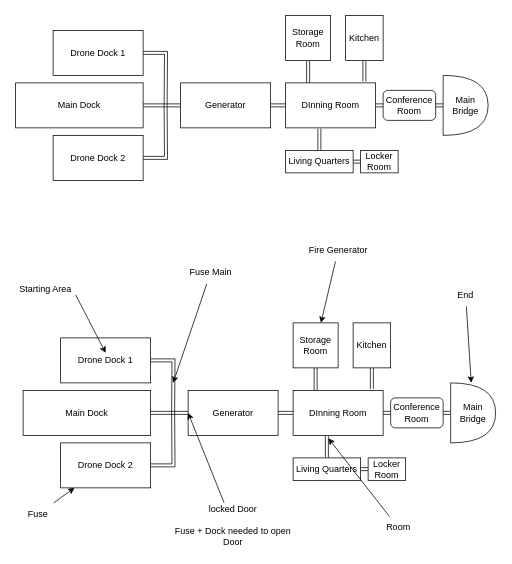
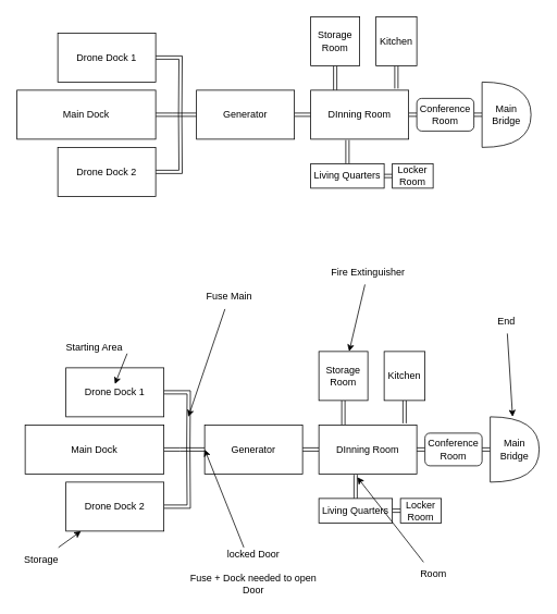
  <mxCell id="0" />
  <mxCell id="1" parent="0" />
  <mxCell id="2" style="edgeStyle=orthogonalEdgeStyle;shape=link;rounded=0;orthogonalLoop=1;jettySize=auto;html=1;" edge="1" parent="1" source="3"><mxGeometry relative="1" as="geometry"><mxPoint x="220" y="140" as="targetPoint" /></mxGeometry></mxCell>
  <mxCell id="3" value="Drone Dock 1" style="rounded=0;whiteSpace=wrap;html=1;" vertex="1" parent="1"><mxGeometry x="70" y="40" width="120" height="60" as="geometry" /></mxCell>
  <mxCell id="4" style="edgeStyle=orthogonalEdgeStyle;shape=link;rounded=0;orthogonalLoop=1;jettySize=auto;html=1;" edge="1" parent="1" source="5"><mxGeometry relative="1" as="geometry"><mxPoint x="220" y="140" as="targetPoint" /></mxGeometry></mxCell>
  <mxCell id="5" value="Drone Dock 2" style="rounded=0;whiteSpace=wrap;html=1;" vertex="1" parent="1"><mxGeometry x="70" y="180" width="120" height="60" as="geometry" /></mxCell>
  <mxCell id="6" style="edgeStyle=orthogonalEdgeStyle;shape=link;rounded=0;orthogonalLoop=1;jettySize=auto;html=1;" edge="1" parent="1" source="7"><mxGeometry relative="1" as="geometry"><mxPoint x="220" y="140" as="targetPoint" /></mxGeometry></mxCell>
  <mxCell id="7" value="Main Dock" style="whiteSpace=wrap;html=1;" vertex="1" parent="1"><mxGeometry x="20" y="110" width="170" height="60" as="geometry" /></mxCell>
  <mxCell id="8" style="edgeStyle=orthogonalEdgeStyle;shape=link;rounded=0;orthogonalLoop=1;jettySize=auto;html=1;exitX=0;exitY=0.5;exitDx=0;exitDy=0;" edge="1" parent="1" source="10"><mxGeometry relative="1" as="geometry"><mxPoint x="220" y="140" as="targetPoint" /></mxGeometry></mxCell>
  <mxCell id="9" style="edgeStyle=orthogonalEdgeStyle;shape=link;rounded=0;orthogonalLoop=1;jettySize=auto;html=1;exitX=1;exitY=0.5;exitDx=0;exitDy=0;entryX=0;entryY=0.5;entryDx=0;entryDy=0;" edge="1" parent="1" source="10" target="18"><mxGeometry relative="1" as="geometry" /></mxCell>
  <mxCell id="10" value="Generator" style="rounded=0;whiteSpace=wrap;html=1;" vertex="1" parent="1"><mxGeometry x="240" y="110" width="120" height="60" as="geometry" /></mxCell>
  <mxCell id="11" style="edgeStyle=orthogonalEdgeStyle;shape=link;rounded=0;orthogonalLoop=1;jettySize=auto;html=1;exitX=0.5;exitY=1;exitDx=0;exitDy=0;entryX=0.25;entryY=0;entryDx=0;entryDy=0;" edge="1" parent="1" source="12" target="18"><mxGeometry relative="1" as="geometry" /></mxCell>
  <mxCell id="12" value="Storage Room" style="rounded=0;whiteSpace=wrap;html=1;" vertex="1" parent="1"><mxGeometry x="380" y="20" width="60" height="60" as="geometry" /></mxCell>
  <mxCell id="13" style="edgeStyle=orthogonalEdgeStyle;shape=link;rounded=0;orthogonalLoop=1;jettySize=auto;html=1;exitX=1;exitY=0.5;exitDx=0;exitDy=0;entryX=0;entryY=0.5;entryDx=0;entryDy=0;" edge="1" parent="1" source="15" target="16"><mxGeometry relative="1" as="geometry" /></mxCell>
  <mxCell id="14" style="edgeStyle=orthogonalEdgeStyle;shape=link;rounded=0;orthogonalLoop=1;jettySize=auto;html=1;exitX=0.5;exitY=0;exitDx=0;exitDy=0;entryX=0.375;entryY=1.017;entryDx=0;entryDy=0;entryPerimeter=0;" edge="1" parent="1" source="15" target="18"><mxGeometry relative="1" as="geometry" /></mxCell>
  <mxCell id="15" value="Living Quarters" style="rounded=0;whiteSpace=wrap;html=1;" vertex="1" parent="1"><mxGeometry x="380" y="200" width="90" height="30" as="geometry" /></mxCell>
  <mxCell id="16" value="Locker Room" style="rounded=0;whiteSpace=wrap;html=1;" vertex="1" parent="1"><mxGeometry x="480" y="200" width="50" height="30" as="geometry" /></mxCell>
  <mxCell id="17" style="edgeStyle=orthogonalEdgeStyle;shape=link;rounded=0;orthogonalLoop=1;jettySize=auto;html=1;exitX=1;exitY=0.5;exitDx=0;exitDy=0;entryX=0;entryY=0.5;entryDx=0;entryDy=0;" edge="1" parent="1" source="18" target="22"><mxGeometry relative="1" as="geometry" /></mxCell>
  <mxCell id="18" value="DInning Room" style="rounded=0;whiteSpace=wrap;html=1;" vertex="1" parent="1"><mxGeometry x="380" y="110" width="120" height="60" as="geometry" /></mxCell>
  <mxCell id="19" style="edgeStyle=orthogonalEdgeStyle;shape=link;rounded=0;orthogonalLoop=1;jettySize=auto;html=1;exitX=0.5;exitY=1;exitDx=0;exitDy=0;entryX=0.875;entryY=-0.033;entryDx=0;entryDy=0;entryPerimeter=0;" edge="1" parent="1" source="20" target="18"><mxGeometry relative="1" as="geometry" /></mxCell>
  <mxCell id="20" value="Kitchen" style="rounded=0;whiteSpace=wrap;html=1;" vertex="1" parent="1"><mxGeometry x="460" y="20" width="50" height="60" as="geometry" /></mxCell>
  <mxCell id="21" style="edgeStyle=orthogonalEdgeStyle;shape=link;rounded=0;orthogonalLoop=1;jettySize=auto;html=1;exitX=1;exitY=0.5;exitDx=0;exitDy=0;entryX=0;entryY=0.5;entryDx=0;entryDy=0;entryPerimeter=0;" edge="1" parent="1" source="22" target="23"><mxGeometry relative="1" as="geometry" /></mxCell>
  <mxCell id="22" value="Conference Room" style="rounded=1;whiteSpace=wrap;html=1;" vertex="1" parent="1"><mxGeometry x="510" y="120" width="70" height="40" as="geometry" /></mxCell>
  <mxCell id="23" value="Main Bridge" style="shape=or;whiteSpace=wrap;html=1;" vertex="1" parent="1"><mxGeometry x="590" y="100" width="60" height="80" as="geometry" /></mxCell>
  <mxCell id="24" style="edgeStyle=orthogonalEdgeStyle;shape=link;rounded=0;orthogonalLoop=1;jettySize=auto;html=1;" edge="1" parent="1" source="25"><mxGeometry relative="1" as="geometry"><mxPoint x="230" y="550" as="targetPoint" /></mxGeometry></mxCell>
  <mxCell id="25" value="Drone Dock 1" style="rounded=0;whiteSpace=wrap;html=1;" vertex="1" parent="1"><mxGeometry x="80" y="450" width="120" height="60" as="geometry" /></mxCell>
  <mxCell id="26" style="edgeStyle=orthogonalEdgeStyle;shape=link;rounded=0;orthogonalLoop=1;jettySize=auto;html=1;" edge="1" parent="1" source="27"><mxGeometry relative="1" as="geometry"><mxPoint x="230" y="550" as="targetPoint" /></mxGeometry></mxCell>
  <mxCell id="27" value="Drone Dock 2" style="rounded=0;whiteSpace=wrap;html=1;" vertex="1" parent="1"><mxGeometry x="80" y="590" width="120" height="60" as="geometry" /></mxCell>
  <mxCell id="28" style="edgeStyle=orthogonalEdgeStyle;shape=link;rounded=0;orthogonalLoop=1;jettySize=auto;html=1;" edge="1" parent="1" source="29"><mxGeometry relative="1" as="geometry"><mxPoint x="230" y="550" as="targetPoint" /></mxGeometry></mxCell>
  <mxCell id="29" value="Main Dock" style="whiteSpace=wrap;html=1;" vertex="1" parent="1"><mxGeometry x="30" y="520" width="170" height="60" as="geometry" /></mxCell>
  <mxCell id="30" style="edgeStyle=orthogonalEdgeStyle;shape=link;rounded=0;orthogonalLoop=1;jettySize=auto;html=1;exitX=0;exitY=0.5;exitDx=0;exitDy=0;" edge="1" parent="1" source="32"><mxGeometry relative="1" as="geometry"><mxPoint x="230" y="550" as="targetPoint" /></mxGeometry></mxCell>
  <mxCell id="31" style="edgeStyle=orthogonalEdgeStyle;shape=link;rounded=0;orthogonalLoop=1;jettySize=auto;html=1;exitX=1;exitY=0.5;exitDx=0;exitDy=0;entryX=0;entryY=0.5;entryDx=0;entryDy=0;" edge="1" parent="1" source="32" target="40"><mxGeometry relative="1" as="geometry" /></mxCell>
  <mxCell id="32" value="Generator" style="rounded=0;whiteSpace=wrap;html=1;" vertex="1" parent="1"><mxGeometry x="250" y="520" width="120" height="60" as="geometry" /></mxCell>
  <mxCell id="33" style="edgeStyle=orthogonalEdgeStyle;shape=link;rounded=0;orthogonalLoop=1;jettySize=auto;html=1;exitX=0.5;exitY=1;exitDx=0;exitDy=0;entryX=0.25;entryY=0;entryDx=0;entryDy=0;" edge="1" parent="1" source="34" target="40"><mxGeometry relative="1" as="geometry" /></mxCell>
  <mxCell id="34" value="Storage Room" style="rounded=0;whiteSpace=wrap;html=1;" vertex="1" parent="1"><mxGeometry x="390" y="430" width="60" height="60" as="geometry" /></mxCell>
  <mxCell id="35" style="edgeStyle=orthogonalEdgeStyle;shape=link;rounded=0;orthogonalLoop=1;jettySize=auto;html=1;exitX=1;exitY=0.5;exitDx=0;exitDy=0;entryX=0;entryY=0.5;entryDx=0;entryDy=0;" edge="1" parent="1" source="37" target="38"><mxGeometry relative="1" as="geometry" /></mxCell>
  <mxCell id="36" style="edgeStyle=orthogonalEdgeStyle;shape=link;rounded=0;orthogonalLoop=1;jettySize=auto;html=1;exitX=0.5;exitY=0;exitDx=0;exitDy=0;entryX=0.375;entryY=1.017;entryDx=0;entryDy=0;entryPerimeter=0;" edge="1" parent="1" source="37" target="40"><mxGeometry relative="1" as="geometry" /></mxCell>
  <mxCell id="37" value="Living Quarters" style="rounded=0;whiteSpace=wrap;html=1;" vertex="1" parent="1"><mxGeometry x="390" y="610" width="90" height="30" as="geometry" /></mxCell>
  <mxCell id="38" value="Locker Room" style="rounded=0;whiteSpace=wrap;html=1;" vertex="1" parent="1"><mxGeometry x="490" y="610" width="50" height="30" as="geometry" /></mxCell>
  <mxCell id="39" style="edgeStyle=orthogonalEdgeStyle;shape=link;rounded=0;orthogonalLoop=1;jettySize=auto;html=1;exitX=1;exitY=0.5;exitDx=0;exitDy=0;entryX=0;entryY=0.5;entryDx=0;entryDy=0;" edge="1" parent="1" source="40" target="44"><mxGeometry relative="1" as="geometry" /></mxCell>
  <mxCell id="40" value="DInning Room" style="rounded=0;whiteSpace=wrap;html=1;" vertex="1" parent="1"><mxGeometry x="390" y="520" width="120" height="60" as="geometry" /></mxCell>
  <mxCell id="41" style="edgeStyle=orthogonalEdgeStyle;shape=link;rounded=0;orthogonalLoop=1;jettySize=auto;html=1;exitX=0.5;exitY=1;exitDx=0;exitDy=0;entryX=0.875;entryY=-0.033;entryDx=0;entryDy=0;entryPerimeter=0;" edge="1" parent="1" source="42" target="40"><mxGeometry relative="1" as="geometry" /></mxCell>
  <mxCell id="42" value="Kitchen" style="rounded=0;whiteSpace=wrap;html=1;" vertex="1" parent="1"><mxGeometry x="470" y="430" width="50" height="60" as="geometry" /></mxCell>
  <mxCell id="43" style="edgeStyle=orthogonalEdgeStyle;shape=link;rounded=0;orthogonalLoop=1;jettySize=auto;html=1;exitX=1;exitY=0.5;exitDx=0;exitDy=0;entryX=0;entryY=0.5;entryDx=0;entryDy=0;entryPerimeter=0;" edge="1" parent="1" source="44" target="45"><mxGeometry relative="1" as="geometry" /></mxCell>
  <mxCell id="44" value="Conference Room" style="rounded=1;whiteSpace=wrap;html=1;" vertex="1" parent="1"><mxGeometry x="520" y="530" width="70" height="40" as="geometry" /></mxCell>
  <mxCell id="45" value="Main Bridge" style="shape=or;whiteSpace=wrap;html=1;" vertex="1" parent="1"><mxGeometry x="600" y="510" width="60" height="80" as="geometry" /></mxCell>
  <mxCell id="46" style="edgeStyle=none;rounded=0;orthogonalLoop=1;jettySize=auto;html=1;exitX=1;exitY=0.75;exitDx=0;exitDy=0;entryX=0.5;entryY=0.333;entryDx=0;entryDy=0;entryPerimeter=0;" edge="1" parent="1" source="47" target="25"><mxGeometry relative="1" as="geometry" /></mxCell>
- <mxCell id="47" value="Starting Area" style="text;html=1;strokeColor=none;fillColor=none;align=center;verticalAlign=middle;whiteSpace=wrap;rounded=0;" vertex="1" parent="1"><mxGeometry x="20" y="370" width="80" height="30" as="geometry" /></mxCell>
+ <mxCell id="47" value="Starting Area" style="text;html=1;strokeColor=none;fillColor=none;align=center;verticalAlign=middle;whiteSpace=wrap;rounded=0;" vertex="1" parent="1"><mxGeometry x="75" y="410" width="80" height="30" as="geometry" /></mxCell>
  <mxCell id="48" style="edgeStyle=none;rounded=0;orthogonalLoop=1;jettySize=auto;html=1;entryX=0;entryY=0.5;entryDx=0;entryDy=0;" edge="1" parent="1" source="49" target="32"><mxGeometry relative="1" as="geometry" /></mxCell>
  <mxCell id="49" value="&lt;div&gt;locked Door&lt;/div&gt;&lt;div&gt;&lt;br&gt;&lt;/div&gt;&lt;div&gt;Fuse + Dock needed to open Door&lt;br&gt;&lt;/div&gt;" style="text;html=1;strokeColor=none;fillColor=none;align=center;verticalAlign=middle;whiteSpace=wrap;rounded=0;" vertex="1" parent="1"><mxGeometry x="230" y="670" width="160" height="60" as="geometry" /></mxCell>
  <mxCell id="50" style="edgeStyle=none;rounded=0;orthogonalLoop=1;jettySize=auto;html=1;" edge="1" parent="1" source="51" target="27"><mxGeometry relative="1" as="geometry" /></mxCell>
- <mxCell id="51" value="Fuse" style="text;html=1;strokeColor=none;fillColor=none;align=center;verticalAlign=middle;whiteSpace=wrap;rounded=0;" vertex="1" parent="1"><mxGeometry x="20" y="670" width="60" height="30" as="geometry" /></mxCell>
+ <mxCell id="51" value="Storage" style="text;html=1;strokeColor=none;fillColor=none;align=center;verticalAlign=middle;whiteSpace=wrap;rounded=0;" vertex="1" parent="1"><mxGeometry x="20" y="670" width="60" height="30" as="geometry" /></mxCell>
  <mxCell id="52" style="edgeStyle=none;rounded=0;orthogonalLoop=1;jettySize=auto;html=1;" edge="1" parent="1" source="53"><mxGeometry relative="1" as="geometry"><mxPoint x="230" y="510" as="targetPoint" /></mxGeometry></mxCell>
  <mxCell id="53" value="Fuse Main" style="text;html=1;align=center;verticalAlign=middle;resizable=0;points=[];autosize=1;strokeColor=none;fillColor=none;" vertex="1" parent="1"><mxGeometry x="240" y="348" width="80" height="30" as="geometry" /></mxCell>
  <mxCell id="54" style="edgeStyle=none;rounded=0;orthogonalLoop=1;jettySize=auto;html=1;entryX=0.392;entryY=1.067;entryDx=0;entryDy=0;entryPerimeter=0;" edge="1" parent="1" source="55" target="40"><mxGeometry relative="1" as="geometry" /></mxCell>
  <mxCell id="55" value="Room" style="text;html=1;align=center;verticalAlign=middle;resizable=0;points=[];autosize=1;strokeColor=none;fillColor=none;" vertex="1" parent="1"><mxGeometry x="510" y="688" width="40" height="30" as="geometry" /></mxCell>
  <mxCell id="56" style="edgeStyle=none;rounded=0;orthogonalLoop=1;jettySize=auto;html=1;" edge="1" parent="1" source="57" target="34"><mxGeometry relative="1" as="geometry" /></mxCell>
- <mxCell id="57" value="Fire Generator" style="text;html=1;align=center;verticalAlign=middle;resizable=0;points=[];autosize=1;strokeColor=none;fillColor=none;" vertex="1" parent="1"><mxGeometry x="395" y="318" width="110" height="30" as="geometry" /></mxCell>
+ <mxCell id="57" value="Fire Extinguisher" style="text;html=1;align=center;verticalAlign=middle;resizable=0;points=[];autosize=1;strokeColor=none;fillColor=none;" vertex="1" parent="1"><mxGeometry x="395" y="318" width="110" height="30" as="geometry" /></mxCell>
  <mxCell id="58" style="edgeStyle=none;rounded=0;orthogonalLoop=1;jettySize=auto;html=1;" edge="1" parent="1" source="59" target="45"><mxGeometry relative="1" as="geometry" /></mxCell>
  <mxCell id="59" value="End" style="text;html=1;strokeColor=none;fillColor=none;align=center;verticalAlign=middle;whiteSpace=wrap;rounded=0;" vertex="1" parent="1"><mxGeometry x="590" y="378" width="60" height="30" as="geometry" /></mxCell>
